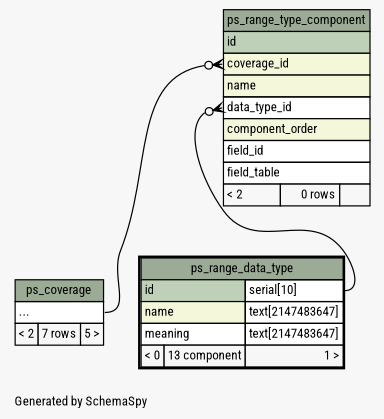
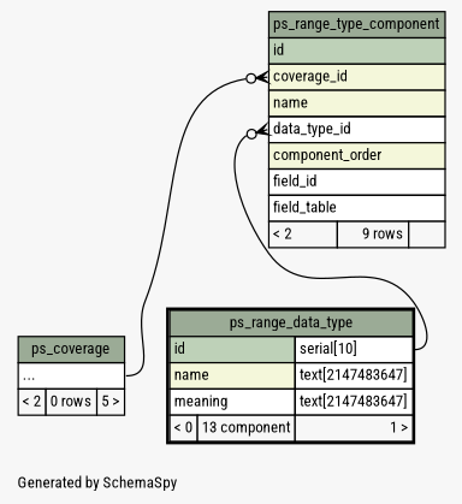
  digraph {
    bgcolor="#f7f7f7"
    fontname="Roboto Condensed"
    fontsize=11
    label="\nGenerated by SchemaSpy"
    labeljust=l
    nodesep=0.18
    rankdir=TB
    ranksep=0.46
    node [fontname="Roboto Condensed" fontsize=11 shape=plaintext]
    edge [arrowhead=none arrowsize=0.8 arrowtail=crowodot dir=back fontname="Roboto Condensed"]
-   n1 [label=<     <TABLE BORDER="0" CELLBORDER="1" CELLSPACING="0" BGCOLOR="#ffffff">       <TR><TD COLSPAN="3" BGCOLOR="#9bab96" ALIGN="CENTER">ps_range_type_component</TD></TR>       <TR><TD PORT="id" COLSPAN="3" BGCOLOR="#bed1b8" ALIGN="LEFT">id</TD></TR>       <TR><TD PORT="coverage_id" COLSPAN="3" BGCOLOR="#f4f7da" ALIGN="LEFT">coverage_id</TD></TR>       <TR><TD PORT="name" COLSPAN="3" BGCOLOR="#f4f7da" ALIGN="LEFT">name</TD></TR>       <TR><TD PORT="data_type_id" COLSPAN="3" ALIGN="LEFT">data_type_id</TD></TR>       <TR><TD PORT="component_order" COLSPAN="3" BGCOLOR="#f4f7da" ALIGN="LEFT">component_order</TD></TR>       <TR><TD PORT="field_id" COLSPAN="3" ALIGN="LEFT">field_id</TD></TR>       <TR><TD PORT="field_table" COLSPAN="3" ALIGN="LEFT">field_table</TD></TR>       <TR><TD ALIGN="LEFT" BGCOLOR="#f7f7f7">&lt; 2</TD><TD ALIGN="RIGHT" BGCOLOR="#f7f7f7">0 rows</TD><TD ALIGN="RIGHT" BGCOLOR="#f7f7f7">  </TD></TR>     </TABLE>>]
-   n2 [label=<     <TABLE BORDER="0" CELLBORDER="1" CELLSPACING="0" BGCOLOR="#ffffff">       <TR><TD COLSPAN="3" BGCOLOR="#9bab96" ALIGN="CENTER">ps_coverage</TD></TR>       <TR><TD PORT="elipses" COLSPAN="3" ALIGN="LEFT">...</TD></TR>       <TR><TD ALIGN="LEFT" BGCOLOR="#f7f7f7">&lt; 2</TD><TD ALIGN="RIGHT" BGCOLOR="#f7f7f7">7 rows</TD><TD ALIGN="RIGHT" BGCOLOR="#f7f7f7">5 &gt;</TD></TR>     </TABLE>>]
+   n1 [label=<     <TABLE BORDER="0" CELLBORDER="1" CELLSPACING="0" BGCOLOR="#ffffff">       <TR><TD COLSPAN="3" BGCOLOR="#9bab96" ALIGN="CENTER">ps_range_type_component</TD></TR>       <TR><TD PORT="id" COLSPAN="3" BGCOLOR="#bed1b8" ALIGN="LEFT">id</TD></TR>       <TR><TD PORT="coverage_id" COLSPAN="3" BGCOLOR="#f4f7da" ALIGN="LEFT">coverage_id</TD></TR>       <TR><TD PORT="name" COLSPAN="3" BGCOLOR="#f4f7da" ALIGN="LEFT">name</TD></TR>       <TR><TD PORT="data_type_id" COLSPAN="3" ALIGN="LEFT">data_type_id</TD></TR>       <TR><TD PORT="component_order" COLSPAN="3" BGCOLOR="#f4f7da" ALIGN="LEFT">component_order</TD></TR>       <TR><TD PORT="field_id" COLSPAN="3" ALIGN="LEFT">field_id</TD></TR>       <TR><TD PORT="field_table" COLSPAN="3" ALIGN="LEFT">field_table</TD></TR>       <TR><TD ALIGN="LEFT" BGCOLOR="#f7f7f7">&lt; 2</TD><TD ALIGN="RIGHT" BGCOLOR="#f7f7f7">9 rows</TD><TD ALIGN="RIGHT" BGCOLOR="#f7f7f7">  </TD></TR>     </TABLE>>]
+   n2 [label=<     <TABLE BORDER="0" CELLBORDER="1" CELLSPACING="0" BGCOLOR="#ffffff">       <TR><TD COLSPAN="3" BGCOLOR="#9bab96" ALIGN="CENTER">ps_coverage</TD></TR>       <TR><TD PORT="elipses" COLSPAN="3" ALIGN="LEFT">...</TD></TR>       <TR><TD ALIGN="LEFT" BGCOLOR="#f7f7f7">&lt; 2</TD><TD ALIGN="RIGHT" BGCOLOR="#f7f7f7">0 rows</TD><TD ALIGN="RIGHT" BGCOLOR="#f7f7f7">5 &gt;</TD></TR>     </TABLE>>]
    n3 [label=<     <TABLE BORDER="2" CELLBORDER="1" CELLSPACING="0" BGCOLOR="#ffffff">       <TR><TD COLSPAN="3" BGCOLOR="#9bab96" ALIGN="CENTER">ps_range_data_type</TD></TR>       <TR><TD PORT="id" COLSPAN="2" BGCOLOR="#bed1b8" ALIGN="LEFT">id</TD><TD PORT="id.type" ALIGN="LEFT">serial[10]</TD></TR>       <TR><TD PORT="name" COLSPAN="2" BGCOLOR="#f4f7da" ALIGN="LEFT">name</TD><TD PORT="name.type" ALIGN="LEFT">text[2147483647]</TD></TR>       <TR><TD PORT="meaning" COLSPAN="2" ALIGN="LEFT">meaning</TD><TD PORT="meaning.type" ALIGN="LEFT">text[2147483647]</TD></TR>       <TR><TD ALIGN="LEFT" BGCOLOR="#f7f7f7">&lt; 0</TD><TD ALIGN="RIGHT" BGCOLOR="#f7f7f7">13 component</TD><TD ALIGN="RIGHT" BGCOLOR="#f7f7f7">1 &gt;</TD></TR>     </TABLE>>]
    n1 -> n2 [headport="elipses:e" tailport="coverage_id:w"]
    n1 -> n3 [headport="id.type:e" tailport="data_type_id:w"]
  }
